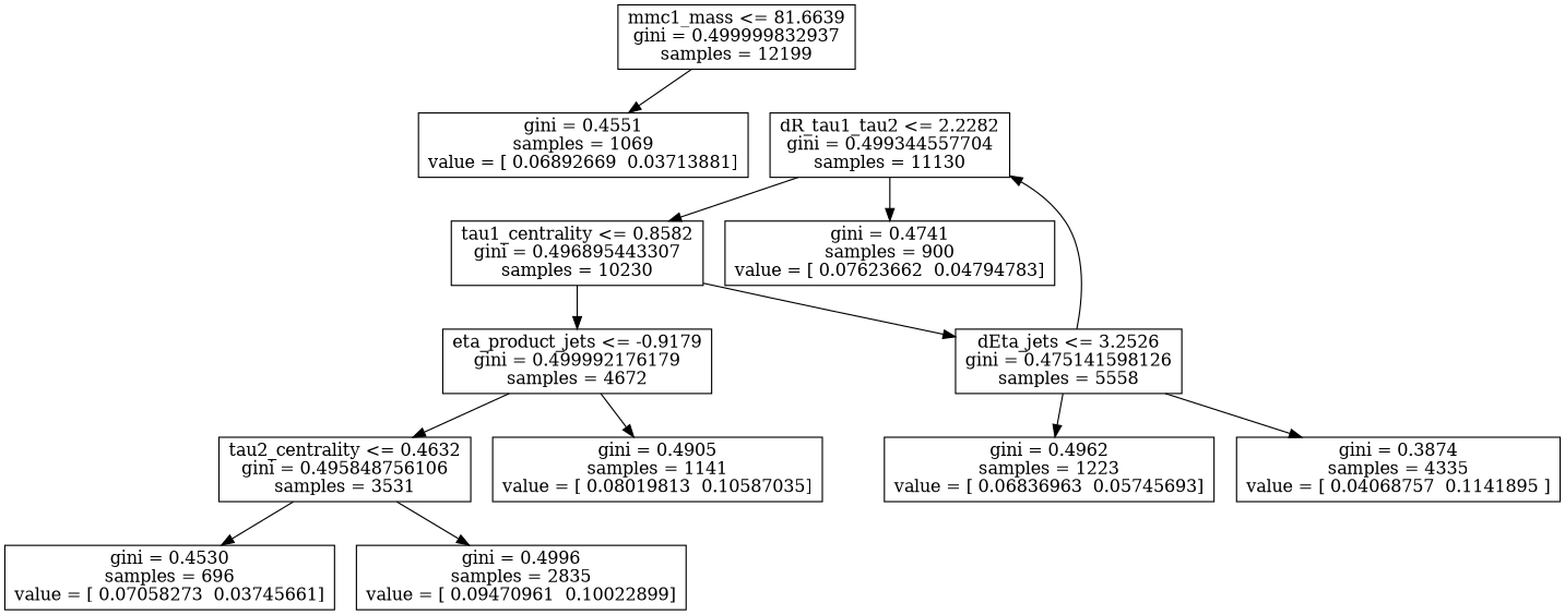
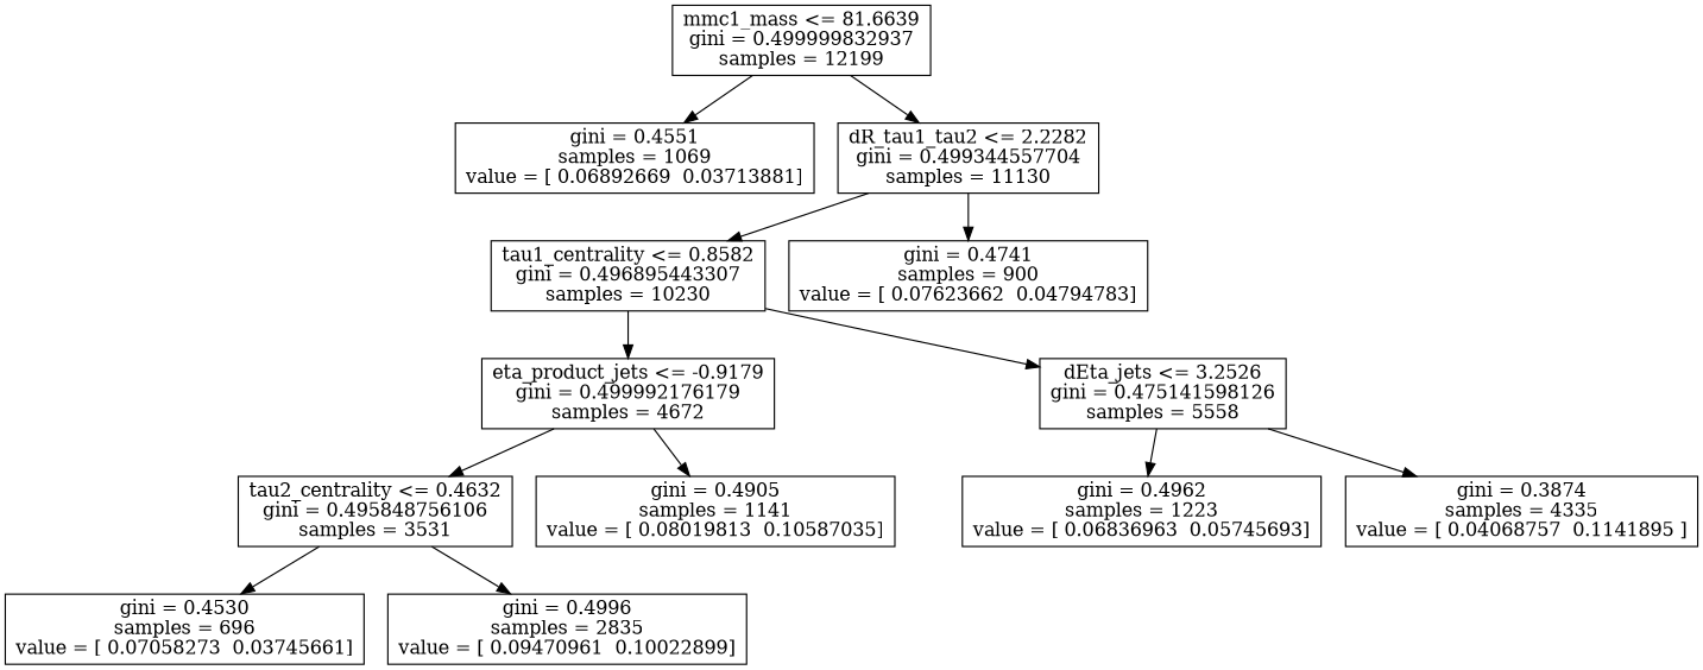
  digraph {
    node [shape=box]
    n1 [label="mmc1_mass <= 81.6639\ngini = 0.499999832937\nsamples = 12199"]
    n2 [label="gini = 0.4551\nsamples = 1069\nvalue = [ 0.06892669  0.03713881]"]
    n3 [label="dR_tau1_tau2 <= 2.2282\ngini = 0.499344557704\nsamples = 11130"]
    n4 [label="tau1_centrality <= 0.8582\ngini = 0.496895443307\nsamples = 10230"]
    n5 [label="gini = 0.4741\nsamples = 900\nvalue = [ 0.07623662  0.04794783]"]
    n6 [label="eta_product_jets <= -0.9179\ngini = 0.499992176179\nsamples = 4672"]
    n7 [label="dEta_jets <= 3.2526\ngini = 0.475141598126\nsamples = 5558"]
    n8 [label="tau2_centrality <= 0.4632\ngini = 0.495848756106\nsamples = 3531"]
    n9 [label="gini = 0.4905\nsamples = 1141\nvalue = [ 0.08019813  0.10587035]"]
    n10 [label="gini = 0.4962\nsamples = 1223\nvalue = [ 0.06836963  0.05745693]"]
    n11 [label="gini = 0.3874\nsamples = 4335\nvalue = [ 0.04068757  0.1141895 ]"]
    n12 [label="gini = 0.4530\nsamples = 696\nvalue = [ 0.07058273  0.03745661]"]
    n13 [label="gini = 0.4996\nsamples = 2835\nvalue = [ 0.09470961  0.10022899]"]
    n1 -> n2
-   n7 -> n3
+   n1 -> n3
    n3 -> n4
    n3 -> n5
    n4 -> n6
    n4 -> n7
    n6 -> n8
    n6 -> n9
    n7 -> n10
    n7 -> n11
    n8 -> n12
    n8 -> n13
  }
